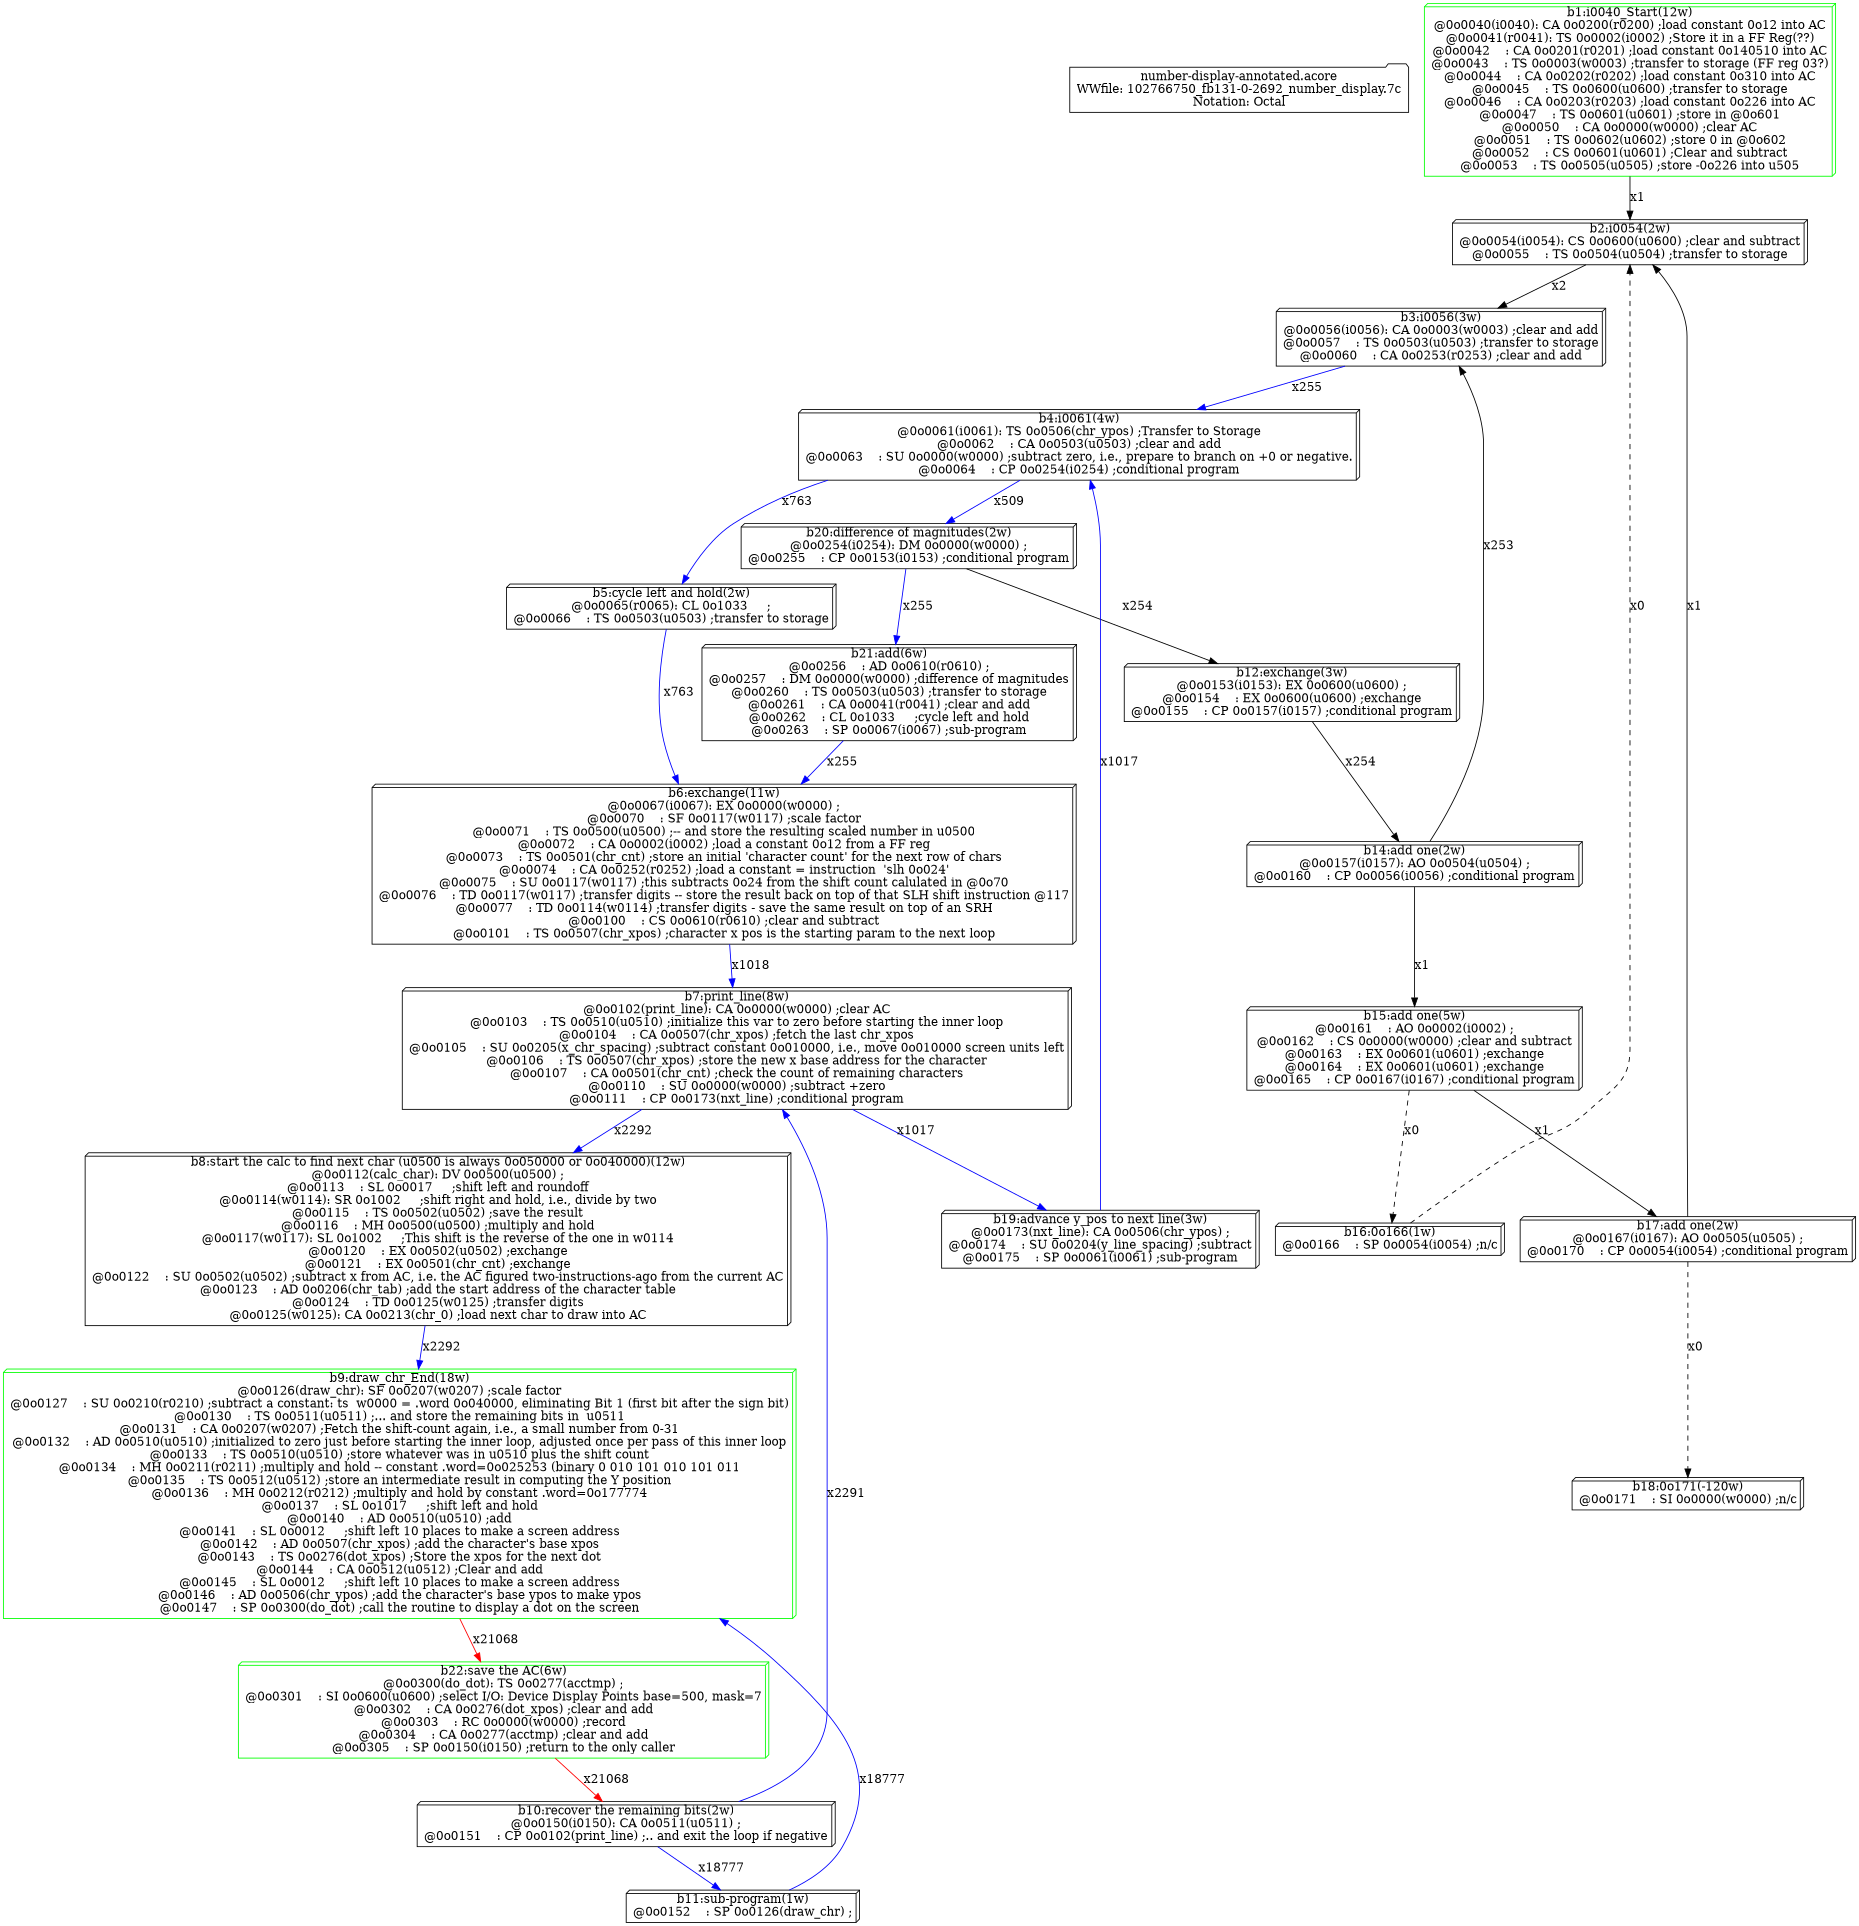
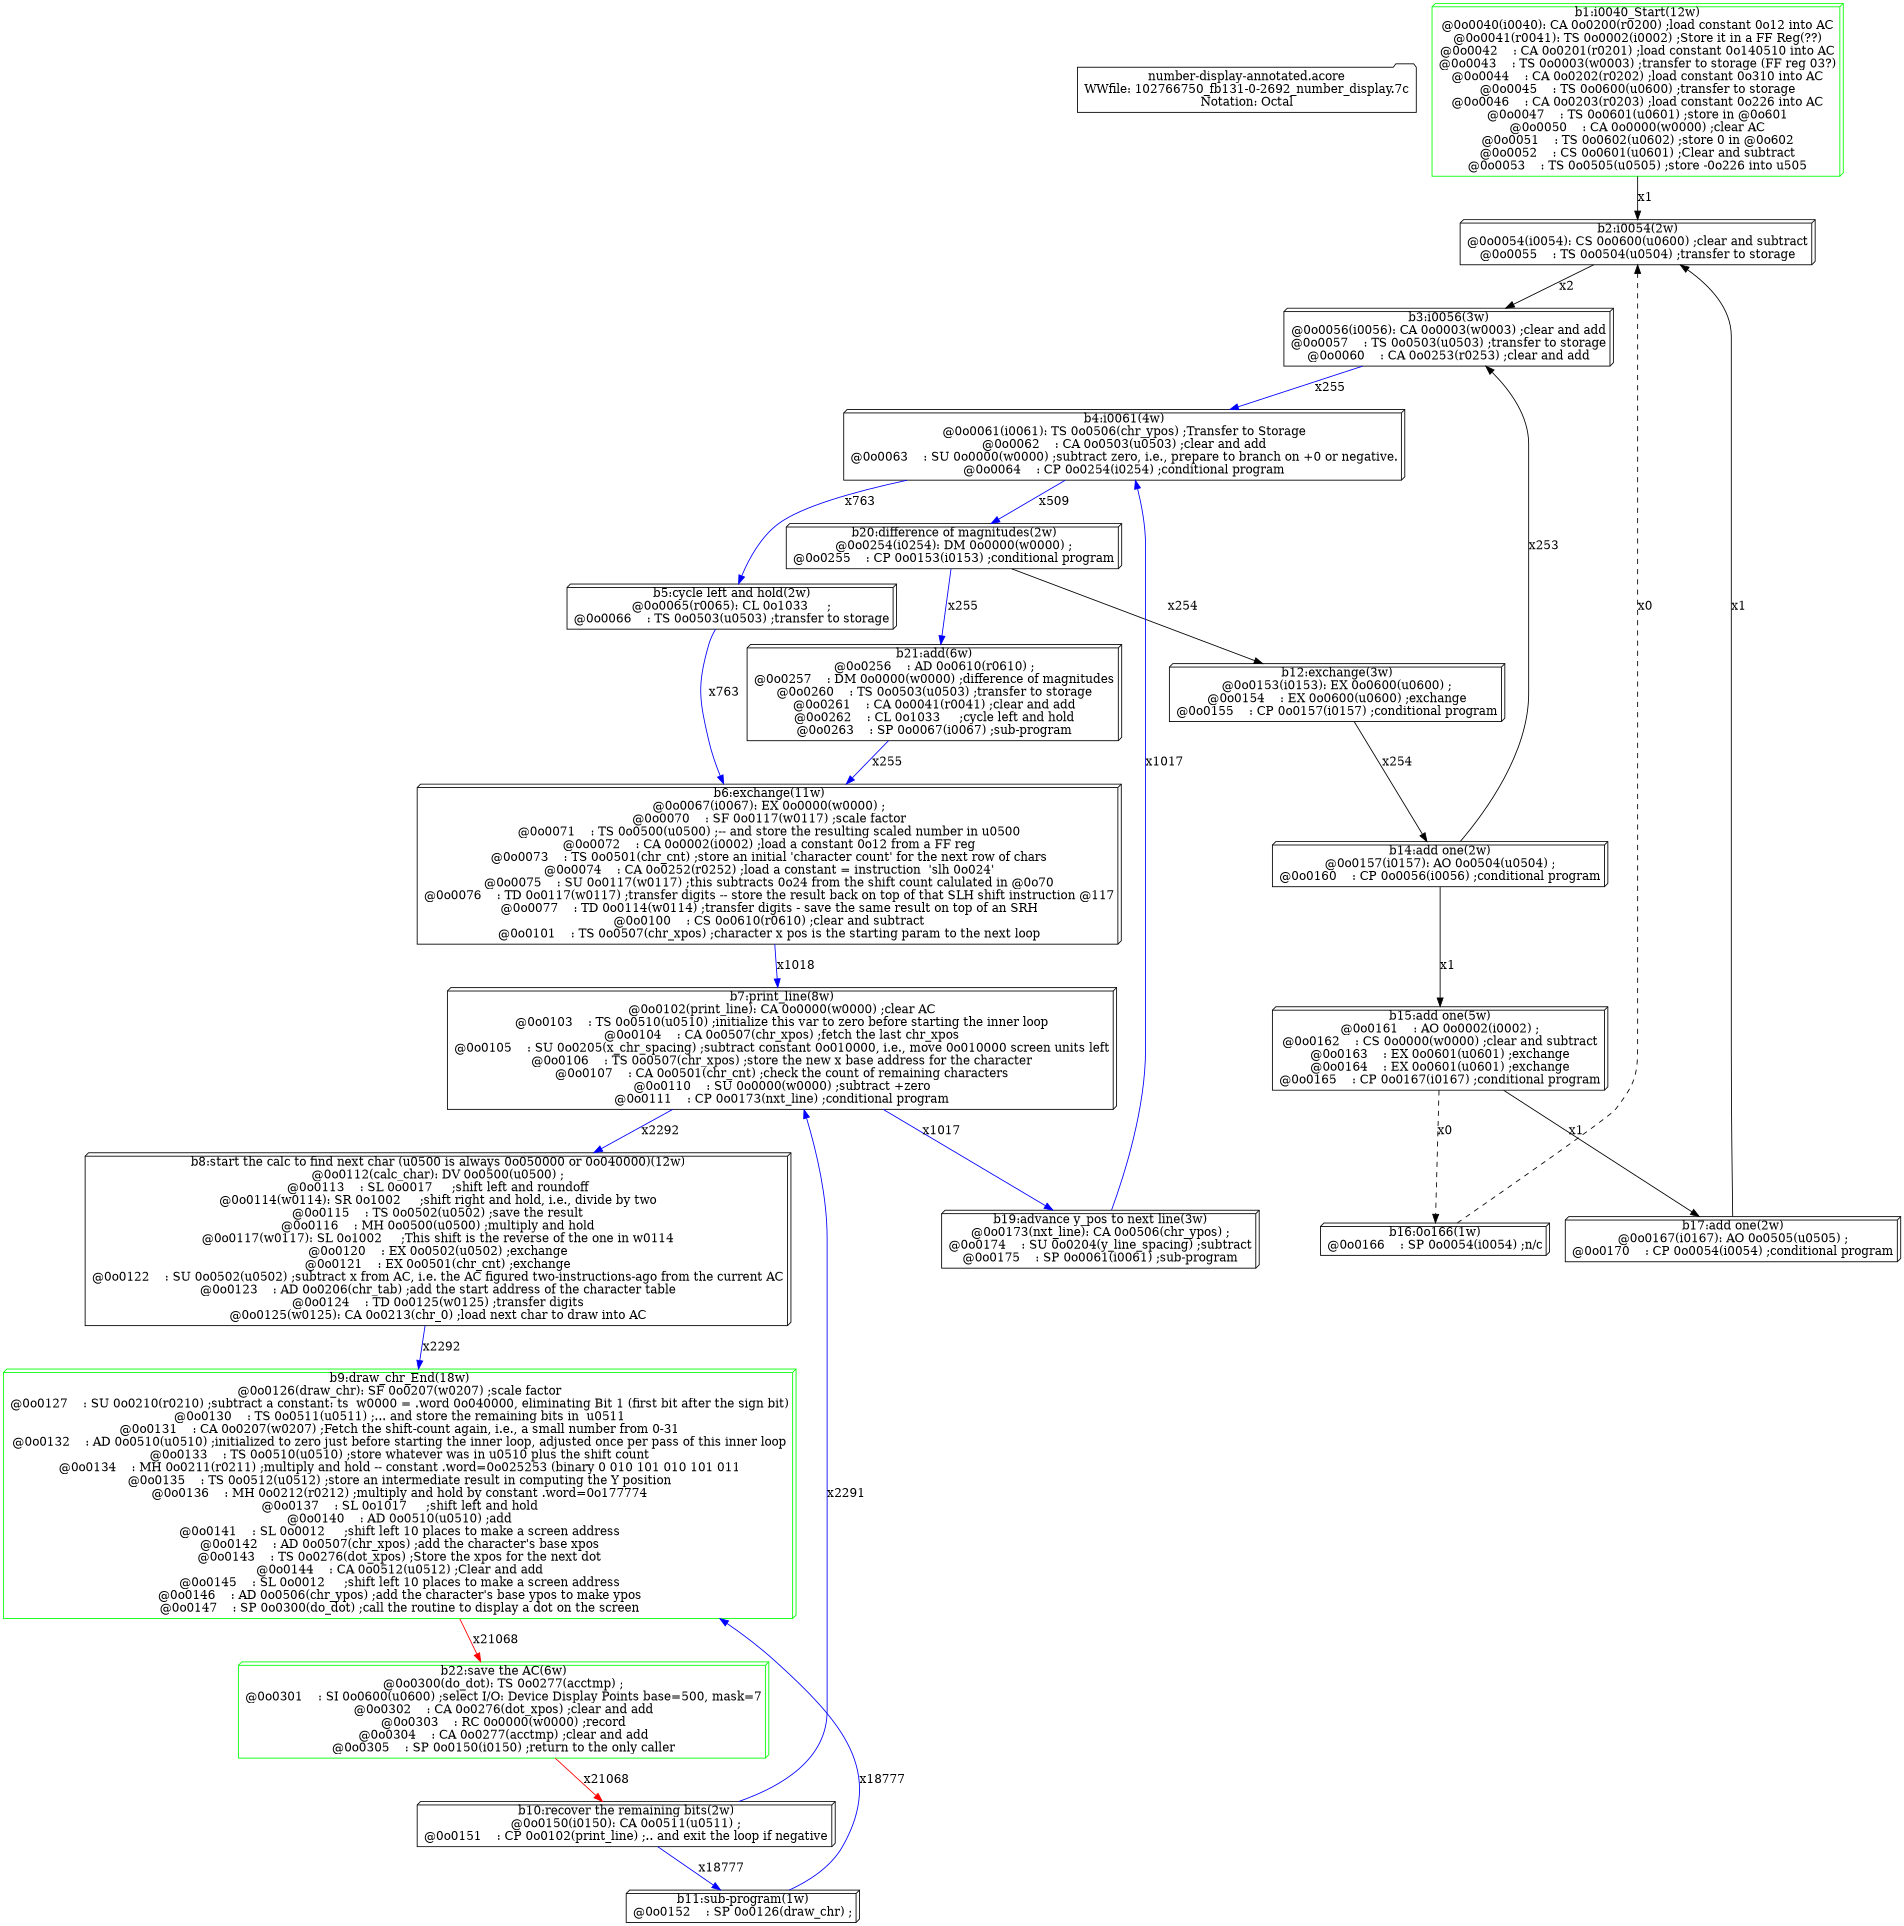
  digraph {
    node [shape=box3d]
    edge [color=Blue]
    n1 [label="number-display-annotated.acore\nWWfile: 102766750_fb131-0-2692_number_display.7c\nNotation: Octal" shape=folder]
    n2 [color=Green label="b1:i0040_Start(12w)\n@0o0040(i0040): CA 0o0200(r0200) ;load constant 0o12 into AC\n@0o0041(r0041): TS 0o0002(i0002) ;Store it in a FF Reg(??)\n@0o0042    : CA 0o0201(r0201) ;load constant 0o140510 into AC\n@0o0043    : TS 0o0003(w0003) ;transfer to storage (FF reg 03?)\n@0o0044    : CA 0o0202(r0202) ;load constant 0o310 into AC\n@0o0045    : TS 0o0600(u0600) ;transfer to storage\n@0o0046    : CA 0o0203(r0203) ;load constant 0o226 into AC\n@0o0047    : TS 0o0601(u0601) ;store in @0o601\n@0o0050    : CA 0o0000(w0000) ;clear AC\n@0o0051    : TS 0o0602(u0602) ;store 0 in @0o602\n@0o0052    : CS 0o0601(u0601) ;Clear and subtract\n@0o0053    : TS 0o0505(u0505) ;store -0o226 into u505\n"]
    n3 [label="b2:i0054(2w)\n@0o0054(i0054): CS 0o0600(u0600) ;clear and subtract\n@0o0055    : TS 0o0504(u0504) ;transfer to storage\n"]
    n4 [label="b3:i0056(3w)\n@0o0056(i0056): CA 0o0003(w0003) ;clear and add\n@0o0057    : TS 0o0503(u0503) ;transfer to storage\n@0o0060    : CA 0o0253(r0253) ;clear and add\n"]
    n5 [label="b4:i0061(4w)\n@0o0061(i0061): TS 0o0506(chr_ypos) ;Transfer to Storage\n@0o0062    : CA 0o0503(u0503) ;clear and add\n@0o0063    : SU 0o0000(w0000) ;subtract zero, i.e., prepare to branch on +0 or negative.\n@0o0064    : CP 0o0254(i0254) ;conditional program\n"]
    n6 [label="b5:cycle left and hold(2w)\n@0o0065(r0065): CL 0o1033     ;\n@0o0066    : TS 0o0503(u0503) ;transfer to storage\n"]
    n7 [label="b20:difference of magnitudes(2w)\n@0o0254(i0254): DM 0o0000(w0000) ;\n@0o0255    : CP 0o0153(i0153) ;conditional program\n"]
    n8 [label="b6:exchange(11w)\n@0o0067(i0067): EX 0o0000(w0000) ;\n@0o0070    : SF 0o0117(w0117) ;scale factor\n@0o0071    : TS 0o0500(u0500) ;-- and store the resulting scaled number in u0500\n@0o0072    : CA 0o0002(i0002) ;load a constant 0o12 from a FF reg\n@0o0073    : TS 0o0501(chr_cnt) ;store an initial 'character count' for the next row of chars\n@0o0074    : CA 0o0252(r0252) ;load a constant = instruction  'slh 0o024'\n@0o0075    : SU 0o0117(w0117) ;this subtracts 0o24 from the shift count calulated in @0o70\n@0o0076    : TD 0o0117(w0117) ;transfer digits -- store the result back on top of that SLH shift instruction @117\n@0o0077    : TD 0o0114(w0114) ;transfer digits - save the same result on top of an SRH\n@0o0100    : CS 0o0610(r0610) ;clear and subtract\n@0o0101    : TS 0o0507(chr_xpos) ;character x pos is the starting param to the next loop\n"]
    n9 [label="b12:exchange(3w)\n@0o0153(i0153): EX 0o0600(u0600) ;\n@0o0154    : EX 0o0600(u0600) ;exchange\n@0o0155    : CP 0o0157(i0157) ;conditional program\n"]
    n10 [label="b21:add(6w)\n@0o0256    : AD 0o0610(r0610) ;\n@0o0257    : DM 0o0000(w0000) ;difference of magnitudes\n@0o0260    : TS 0o0503(u0503) ;transfer to storage\n@0o0261    : CA 0o0041(r0041) ;clear and add\n@0o0262    : CL 0o1033     ;cycle left and hold\n@0o0263    : SP 0o0067(i0067) ;sub-program\n"]
    n11 [label="b7:print_line(8w)\n@0o0102(print_line): CA 0o0000(w0000) ;clear AC\n@0o0103    : TS 0o0510(u0510) ;initialize this var to zero before starting the inner loop\n@0o0104    : CA 0o0507(chr_xpos) ;fetch the last chr_xpos\n@0o0105    : SU 0o0205(x_chr_spacing) ;subtract constant 0o010000, i.e., move 0o010000 screen units left\n@0o0106    : TS 0o0507(chr_xpos) ;store the new x base address for the character\n@0o0107    : CA 0o0501(chr_cnt) ;check the count of remaining characters\n@0o0110    : SU 0o0000(w0000) ;subtract +zero\n@0o0111    : CP 0o0173(nxt_line) ;conditional program\n"]
    n12 [label="b8:start the calc to find next char (u0500 is always 0o050000 or 0o040000)(12w)\n@0o0112(calc_char): DV 0o0500(u0500) ;\n@0o0113    : SL 0o0017     ;shift left and roundoff\n@0o0114(w0114): SR 0o1002     ;shift right and hold, i.e., divide by two\n@0o0115    : TS 0o0502(u0502) ;save the result\n@0o0116    : MH 0o0500(u0500) ;multiply and hold\n@0o0117(w0117): SL 0o1002     ;This shift is the reverse of the one in w0114\n@0o0120    : EX 0o0502(u0502) ;exchange\n@0o0121    : EX 0o0501(chr_cnt) ;exchange\n@0o0122    : SU 0o0502(u0502) ;subtract x from AC, i.e. the AC figured two-instructions-ago from the current AC\n@0o0123    : AD 0o0206(chr_tab) ;add the start address of the character table\n@0o0124    : TD 0o0125(w0125) ;transfer digits\n@0o0125(w0125): CA 0o0213(chr_0) ;load next char to draw into AC\n"]
    n13 [label="b19:advance y_pos to next line(3w)\n@0o0173(nxt_line): CA 0o0506(chr_ypos) ;\n@0o0174    : SU 0o0204(y_line_spacing) ;subtract\n@0o0175    : SP 0o0061(i0061) ;sub-program\n"]
    n14 [color=Green label="b9:draw_chr_End(18w)\n@0o0126(draw_chr): SF 0o0207(w0207) ;scale factor\n@0o0127    : SU 0o0210(r0210) ;subtract a constant: ts  w0000 = .word 0o040000, eliminating Bit 1 (first bit after the sign bit)\n@0o0130    : TS 0o0511(u0511) ;... and store the remaining bits in  u0511\n@0o0131    : CA 0o0207(w0207) ;Fetch the shift-count again, i.e., a small number from 0-31\n@0o0132    : AD 0o0510(u0510) ;initialized to zero just before starting the inner loop, adjusted once per pass of this inner loop\n@0o0133    : TS 0o0510(u0510) ;store whatever was in u0510 plus the shift count\n@0o0134    : MH 0o0211(r0211) ;multiply and hold -- constant .word=0o025253 (binary 0 010 101 010 101 011\n@0o0135    : TS 0o0512(u0512) ;store an intermediate result in computing the Y position\n@0o0136    : MH 0o0212(r0212) ;multiply and hold by constant .word=0o177774\n@0o0137    : SL 0o1017     ;shift left and hold\n@0o0140    : AD 0o0510(u0510) ;add\n@0o0141    : SL 0o0012     ;shift left 10 places to make a screen address\n@0o0142    : AD 0o0507(chr_xpos) ;add the character's base xpos\n@0o0143    : TS 0o0276(dot_xpos) ;Store the xpos for the next dot\n@0o0144    : CA 0o0512(u0512) ;Clear and add\n@0o0145    : SL 0o0012     ;shift left 10 places to make a screen address\n@0o0146    : AD 0o0506(chr_ypos) ;add the character's base ypos to make ypos\n@0o0147    : SP 0o0300(do_dot) ;call the routine to display a dot on the screen\n"]
    n15 [color=Green label="b22:save the AC(6w)\n@0o0300(do_dot): TS 0o0277(acctmp) ;\n@0o0301    : SI 0o0600(u0600) ;select I/O: Device Display Points base=500, mask=7\n@0o0302    : CA 0o0276(dot_xpos) ;clear and add\n@0o0303    : RC 0o0000(w0000) ;record\n@0o0304    : CA 0o0277(acctmp) ;clear and add\n@0o0305    : SP 0o0150(i0150) ;return to the only caller\n"]
    n16 [label="b10:recover the remaining bits(2w)\n@0o0150(i0150): CA 0o0511(u0511) ;\n@0o0151    : CP 0o0102(print_line) ;.. and exit the loop if negative\n"]
    n17 [label="b11:sub-program(1w)\n@0o0152    : SP 0o0126(draw_chr) ;\n"]
    n18 [label="b14:add one(2w)\n@0o0157(i0157): AO 0o0504(u0504) ;\n@0o0160    : CP 0o0056(i0056) ;conditional program\n"]
    n19 [label="b15:add one(5w)\n@0o0161    : AO 0o0002(i0002) ;\n@0o0162    : CS 0o0000(w0000) ;clear and subtract\n@0o0163    : EX 0o0601(u0601) ;exchange\n@0o0164    : EX 0o0601(u0601) ;exchange\n@0o0165    : CP 0o0167(i0167) ;conditional program\n"]
    n20 [label="b16:0o166(1w)\n@0o0166    : SP 0o0054(i0054) ;n/c\n"]
    n21 [label="b17:add one(2w)\n@0o0167(i0167): AO 0o0505(u0505) ;\n@0o0170    : CP 0o0054(i0054) ;conditional program\n"]
-   n22 [label="b18:0o171(-120w)\n@0o0171    : SI 0o0000(w0000) ;n/c\n"]
    n2 -> n3 [color=Black label=x1]
    n3 -> n4 [color=Black label=x2]
    n4 -> n5 [label=x255]
    n5 -> n6 [label=x763]
    n5 -> n7 [label=x509]
    n6 -> n8 [label=x763]
    n7 -> n9 [color=Black label=x254]
    n7 -> n10 [label=x255]
    n8 -> n11 [label=x1018]
    n9 -> n18 [color=Black label=x254]
    n10 -> n8 [label=x255]
    n11 -> n12 [label=x2292]
    n11 -> n13 [label=x1017]
    n12 -> n14 [label=x2292]
    n13 -> n5 [label=x1017]
    n14 -> n15 [color=Red label=x21068]
    n15 -> n16 [color=Red label=x21068]
    n16 -> n11 [label=x2291]
    n16 -> n17 [label=x18777]
    n17 -> n14 [label=x18777]
    n18 -> n4 [color=Black label=x253]
    n18 -> n19 [color=Black label=x1]
    n19 -> n20 [color=Black label=x0 style=dashed]
    n19 -> n21 [color=Black label=x1]
    n20 -> n3 [color=Black label=x0 style=dashed]
    n21 -> n3 [color=Black label=x1]
-   n21 -> n22 [color=Black label=x0 style=dashed]
  }
